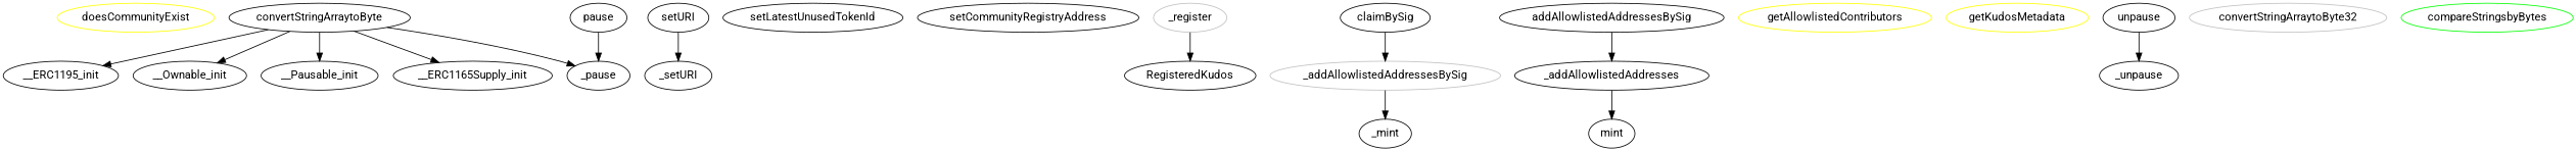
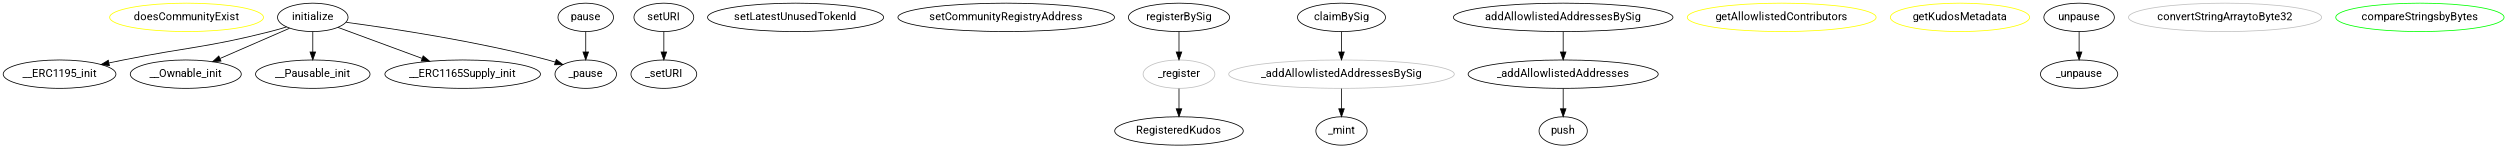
  strict digraph {
    fontname=Roboto
    node [fontname=Roboto]
    edge [fontname=Roboto]
    doesCommunityExist [color=yellow]
    n2 [label=__ERC1195_init]
-   initialize [label=convertStringArraytoByte]
+   initialize
    __Ownable_init
    __Pausable_init
    n6 [label=__ERC1165Supply_init]
    _pause
    setURI
    _setURI
    setLatestUnusedTokenId
    setCommunityRegistryAddress
    _register [color=gray]
    RegisteredKudos
+   registerBySig
    n15 [color=gray label=_addAllowlistedAddressesBySig]
    _mint
    claimBySig
    _addAllowlistedAddresses [color=black]
-   push [label=mint]
+   push
    addAllowlistedAddressesBySig
    getAllowlistedContributors [color=yellow]
    getKudosMetadata [color=yellow]
    pause
    unpause
    _unpause
    convertStringArraytoByte32 [color=gray]
    compareStringsbyBytes [color=green]
    initialize -> n2
    initialize -> __Ownable_init
    initialize -> __Pausable_init
    initialize -> n6
    initialize -> _pause
    setURI -> _setURI
    _register -> RegisteredKudos
+   registerBySig -> _register
    n15 -> _mint
    claimBySig -> n15
    _addAllowlistedAddresses -> push
    addAllowlistedAddressesBySig -> _addAllowlistedAddresses
    pause -> _pause
    unpause -> _unpause
  }
